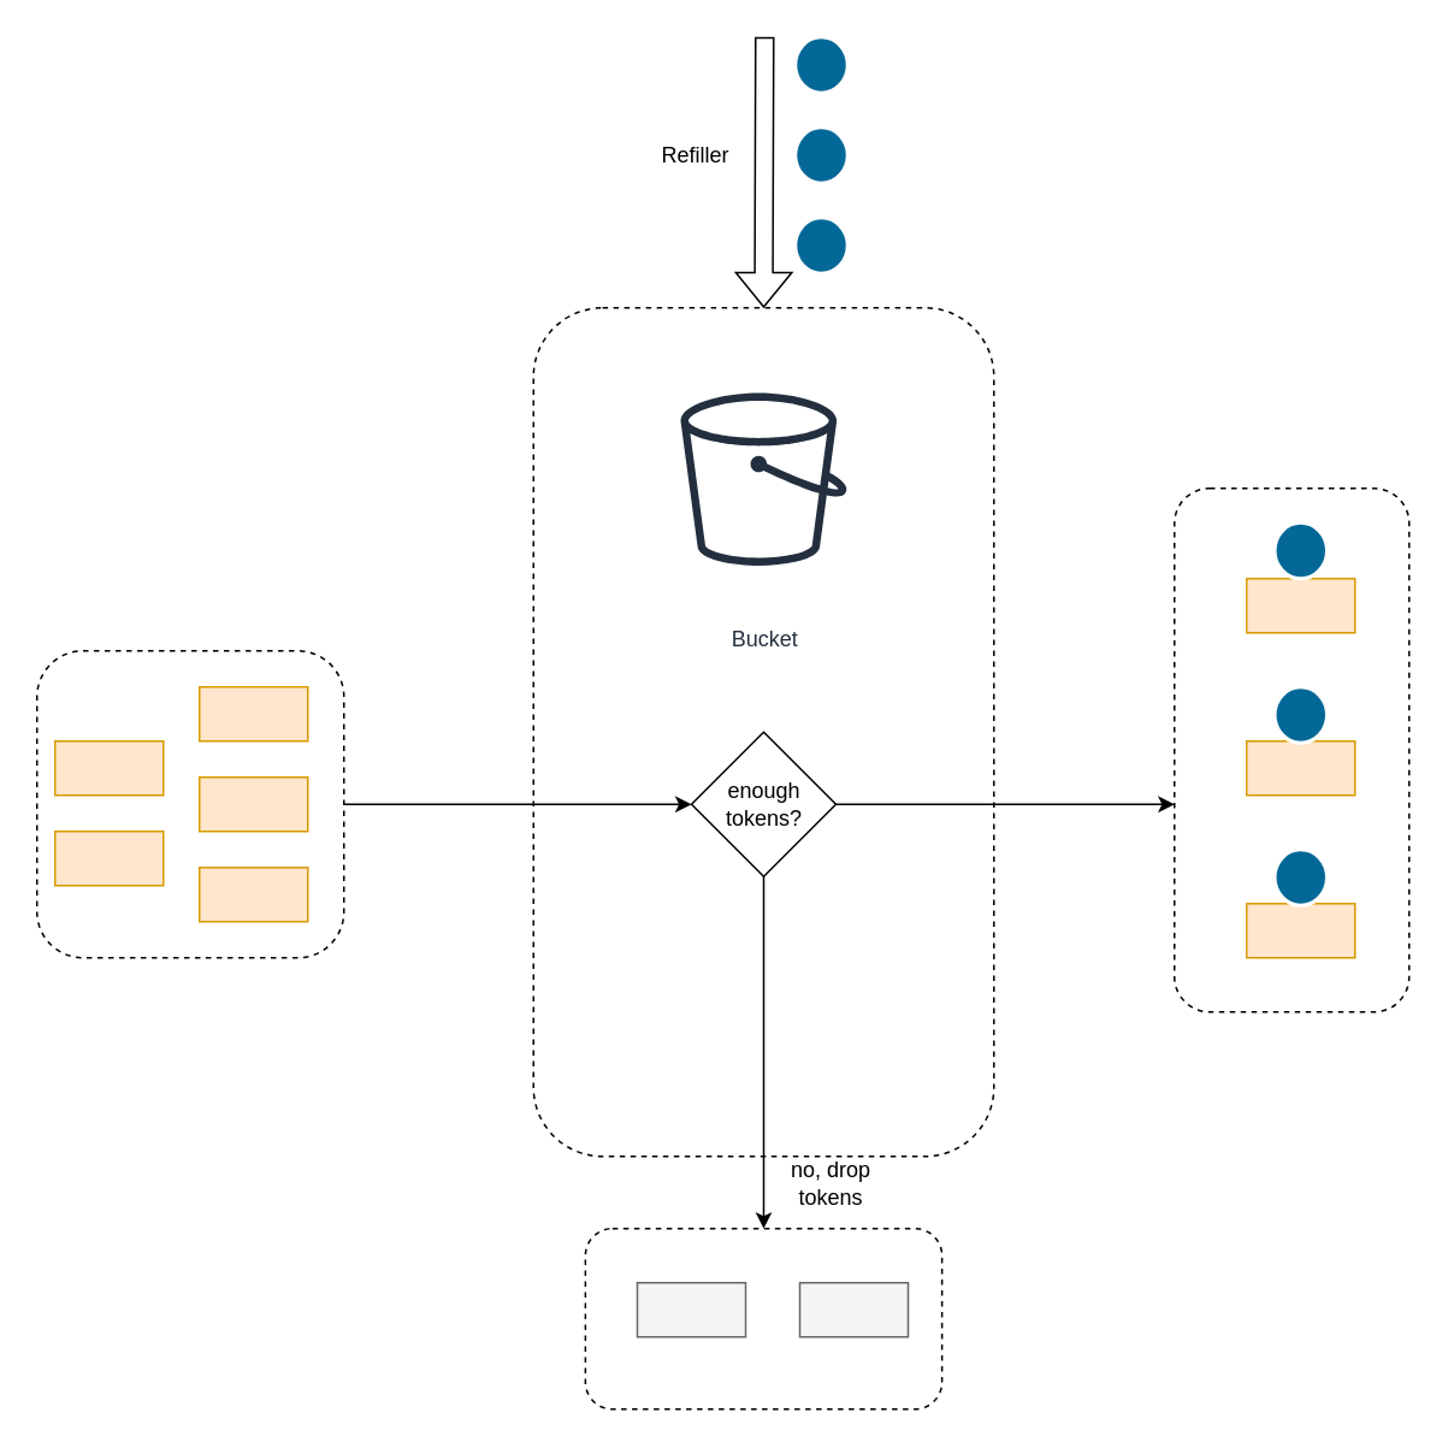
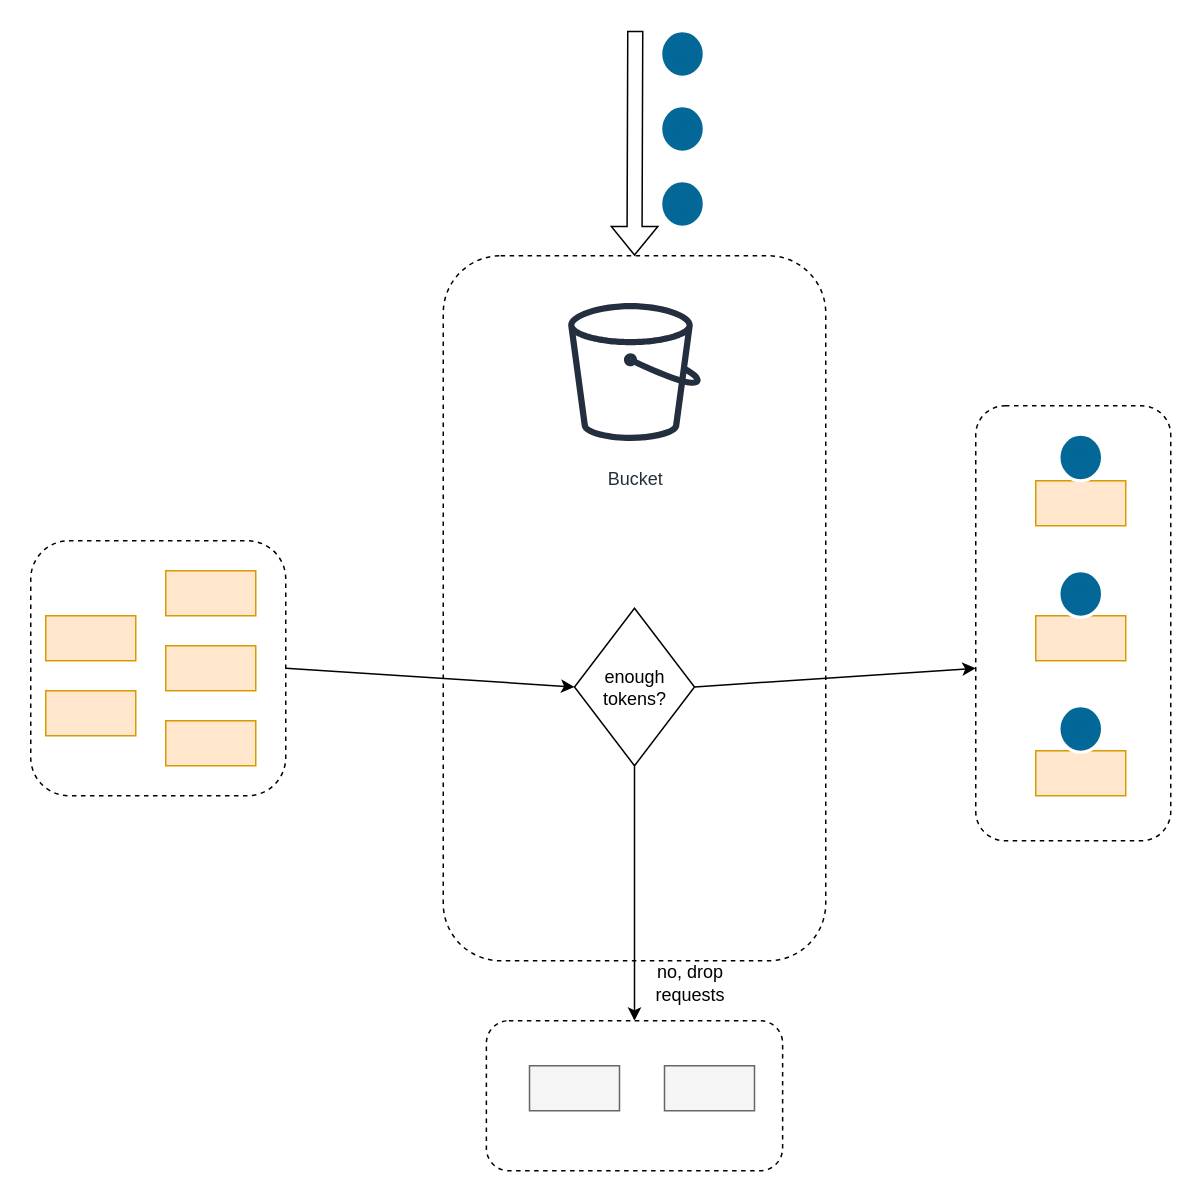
  <mxCell id="0" />
  <mxCell id="1" parent="0" />
  <mxCell id="2" value="" style="rounded=1;whiteSpace=wrap;html=1;dashed=1;" vertex="1" parent="1"><mxGeometry x="323.75" y="680" width="197.5" height="100" as="geometry" /></mxCell>
  <mxCell id="3" value="" style="rounded=1;whiteSpace=wrap;html=1;dashed=1;" vertex="1" parent="1"><mxGeometry x="650" y="270" width="130" height="290" as="geometry" /></mxCell>
  <mxCell id="4" value="" style="rounded=1;whiteSpace=wrap;html=1;dashed=1;" vertex="1" parent="1"><mxGeometry x="295" y="170" width="255" height="470" as="geometry" /></mxCell>
  <mxCell id="5" value="" style="rounded=1;whiteSpace=wrap;html=1;dashed=1;" vertex="1" parent="1"><mxGeometry x="20" y="360" width="170" height="170" as="geometry" /></mxCell>
- <mxCell id="6" value="Bucket" style="sketch=0;outlineConnect=0;fontColor=#232F3E;gradientColor=none;strokeColor=#232F3E;fillColor=#ffffff;dashed=0;verticalLabelPosition=bottom;verticalAlign=top;align=center;html=1;fontSize=12;fontStyle=0;aspect=fixed;shape=mxgraph.aws4.resourceIcon;resIcon=mxgraph.aws4.bucket;" vertex="1" parent="1"><mxGeometry x="365" y="190" width="115" height="150" as="geometry" /></mxCell>
+ <mxCell id="6" value="Bucket" style="sketch=0;outlineConnect=0;fontColor=#232F3E;gradientColor=none;strokeColor=#232F3E;fillColor=#ffffff;dashed=0;verticalLabelPosition=bottom;verticalAlign=top;align=center;html=1;fontSize=12;fontStyle=0;aspect=fixed;shape=mxgraph.aws4.resourceIcon;resIcon=mxgraph.aws4.bucket;" vertex="1" parent="1"><mxGeometry x="365" y="190" width="115" height="115" as="geometry" /></mxCell>
  <mxCell id="7" value="" style="rounded=0;whiteSpace=wrap;html=1;fillColor=#ffe6cc;strokeColor=#d79b00;" vertex="1" parent="1"><mxGeometry x="30" y="410" width="60" height="30" as="geometry" /></mxCell>
  <mxCell id="8" value="" style="rounded=0;whiteSpace=wrap;html=1;fillColor=#ffe6cc;strokeColor=#d79b00;" vertex="1" parent="1"><mxGeometry x="30" y="460" width="60" height="30" as="geometry" /></mxCell>
  <mxCell id="9" value="" style="rounded=0;whiteSpace=wrap;html=1;fillColor=#ffe6cc;strokeColor=#d79b00;" vertex="1" parent="1"><mxGeometry x="110" y="380" width="60" height="30" as="geometry" /></mxCell>
  <mxCell id="10" value="" style="rounded=0;whiteSpace=wrap;html=1;fillColor=#ffe6cc;strokeColor=#d79b00;" vertex="1" parent="1"><mxGeometry x="110" y="430" width="60" height="30" as="geometry" /></mxCell>
  <mxCell id="11" value="" style="rounded=0;whiteSpace=wrap;html=1;fillColor=#ffe6cc;strokeColor=#d79b00;" vertex="1" parent="1"><mxGeometry x="110" y="480" width="60" height="30" as="geometry" /></mxCell>
  <mxCell id="12" value="" style="shape=flexArrow;endArrow=classic;html=1;rounded=0;entryX=0.5;entryY=0;entryDx=0;entryDy=0;" edge="1" parent="1" target="4"><mxGeometry width="50" height="50" relative="1" as="geometry"><mxPoint x="423" y="20" as="sourcePoint" /><mxPoint x="340" y="260" as="targetPoint" /></mxGeometry></mxCell>
  <mxCell id="13" value="" style="shape=mxgraph.cisco.misc.token;html=1;pointerEvents=1;dashed=0;fillColor=#036897;strokeColor=#ffffff;strokeWidth=2;verticalLabelPosition=bottom;verticalAlign=top;align=center;outlineConnect=0;" vertex="1" parent="1"><mxGeometry x="440" y="20" width="29" height="31" as="geometry" /></mxCell>
  <mxCell id="14" value="" style="shape=mxgraph.cisco.misc.token;html=1;pointerEvents=1;dashed=0;fillColor=#036897;strokeColor=#ffffff;strokeWidth=2;verticalLabelPosition=bottom;verticalAlign=top;align=center;outlineConnect=0;" vertex="1" parent="1"><mxGeometry x="440" y="70" width="29" height="31" as="geometry" /></mxCell>
  <mxCell id="15" value="" style="shape=mxgraph.cisco.misc.token;html=1;pointerEvents=1;dashed=0;fillColor=#036897;strokeColor=#ffffff;strokeWidth=2;verticalLabelPosition=bottom;verticalAlign=top;align=center;outlineConnect=0;" vertex="1" parent="1"><mxGeometry x="440" y="120" width="29" height="31" as="geometry" /></mxCell>
- <mxCell id="16" value="Refiller" style="text;html=1;align=center;verticalAlign=middle;whiteSpace=wrap;rounded=0;" vertex="1" parent="1"><mxGeometry x="355" y="71" width="60" height="30" as="geometry" /></mxCell>
  <mxCell id="17" value="" style="rounded=0;whiteSpace=wrap;html=1;fillColor=#ffe6cc;strokeColor=#d79b00;" vertex="1" parent="1"><mxGeometry x="690" y="320" width="60" height="30" as="geometry" /></mxCell>
  <mxCell id="18" value="" style="rounded=0;whiteSpace=wrap;html=1;fillColor=#ffe6cc;strokeColor=#d79b00;" vertex="1" parent="1"><mxGeometry x="690" y="410" width="60" height="30" as="geometry" /></mxCell>
  <mxCell id="19" value="" style="rounded=0;whiteSpace=wrap;html=1;fillColor=#ffe6cc;strokeColor=#d79b00;" vertex="1" parent="1"><mxGeometry x="690" y="500" width="60" height="30" as="geometry" /></mxCell>
  <mxCell id="20" value="" style="shape=mxgraph.cisco.misc.token;html=1;pointerEvents=1;dashed=0;fillColor=#036897;strokeColor=#ffffff;strokeWidth=2;verticalLabelPosition=bottom;verticalAlign=top;align=center;outlineConnect=0;" vertex="1" parent="1"><mxGeometry x="705.5" y="289" width="29" height="31" as="geometry" /></mxCell>
  <mxCell id="21" value="" style="shape=mxgraph.cisco.misc.token;html=1;pointerEvents=1;dashed=0;fillColor=#036897;strokeColor=#ffffff;strokeWidth=2;verticalLabelPosition=bottom;verticalAlign=top;align=center;outlineConnect=0;" vertex="1" parent="1"><mxGeometry x="705.5" y="380" width="29" height="31" as="geometry" /></mxCell>
  <mxCell id="22" value="" style="shape=mxgraph.cisco.misc.token;html=1;pointerEvents=1;dashed=0;fillColor=#036897;strokeColor=#ffffff;strokeWidth=2;verticalLabelPosition=bottom;verticalAlign=top;align=center;outlineConnect=0;" vertex="1" parent="1"><mxGeometry x="705.5" y="470" width="29" height="31" as="geometry" /></mxCell>
  <mxCell id="23" value="" style="endArrow=classic;html=1;rounded=0;exitX=1;exitY=0.5;exitDx=0;exitDy=0;entryX=0;entryY=0.5;entryDx=0;entryDy=0;" edge="1" parent="1" source="5" target="29"><mxGeometry width="50" height="50" relative="1" as="geometry"><mxPoint x="290" y="310" as="sourcePoint" /><mxPoint x="290" y="445" as="targetPoint" /></mxGeometry></mxCell>
  <mxCell id="24" value="" style="endArrow=classic;html=1;rounded=0;exitX=1;exitY=0.5;exitDx=0;exitDy=0;" edge="1" parent="1" source="29"><mxGeometry width="50" height="50" relative="1" as="geometry"><mxPoint x="550" y="444.5" as="sourcePoint" /><mxPoint x="650" y="445" as="targetPoint" /></mxGeometry></mxCell>
  <mxCell id="25" value="" style="rounded=0;whiteSpace=wrap;html=1;fillColor=#f5f5f5;strokeColor=#666666;fontColor=#333333;" vertex="1" parent="1"><mxGeometry x="352.5" y="710" width="60" height="30" as="geometry" /></mxCell>
  <mxCell id="26" value="" style="rounded=0;whiteSpace=wrap;html=1;fillColor=#f5f5f5;strokeColor=#666666;fontColor=#333333;" vertex="1" parent="1"><mxGeometry x="442.5" y="710" width="60" height="30" as="geometry" /></mxCell>
  <mxCell id="27" value="" style="endArrow=classic;html=1;rounded=0;entryX=0.5;entryY=0;entryDx=0;entryDy=0;exitX=0.5;exitY=1;exitDx=0;exitDy=0;" edge="1" parent="1" source="29" target="2"><mxGeometry width="50" height="50" relative="1" as="geometry"><mxPoint x="290" y="520" as="sourcePoint" /><mxPoint x="340" y="470" as="targetPoint" /></mxGeometry></mxCell>
- <mxCell id="28" value="no, drop tokens" style="text;html=1;align=center;verticalAlign=middle;whiteSpace=wrap;rounded=0;" vertex="1" parent="1"><mxGeometry x="430" y="640" width="60" height="30" as="geometry" /></mxCell>
- <mxCell id="29" value="enough tokens?" style="rhombus;whiteSpace=wrap;html=1;" vertex="1" parent="1"><mxGeometry x="382.5" y="405" width="80" height="80" as="geometry" /></mxCell>
+ <mxCell id="28" value="no, drop requests" style="text;html=1;align=center;verticalAlign=middle;whiteSpace=wrap;rounded=0;" vertex="1" parent="1"><mxGeometry x="430" y="640" width="60" height="30" as="geometry" /></mxCell>
+ <mxCell id="29" value="enough tokens?" style="rhombus;whiteSpace=wrap;html=1;" vertex="1" parent="1"><mxGeometry x="382.5" y="405" width="80" height="105" as="geometry" /></mxCell>
